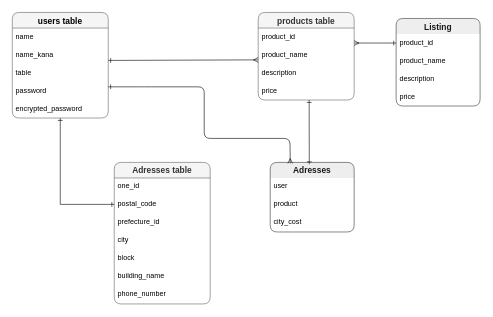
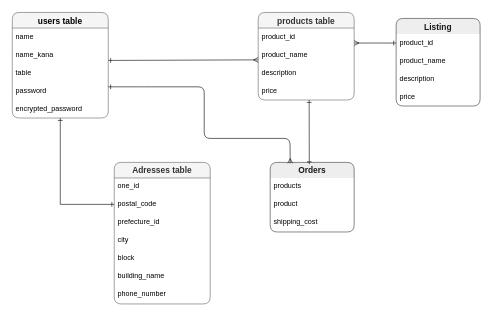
  <mxCell id="0" />
  <mxCell id="1" parent="0" />
  <mxCell id="2" value="users table" style="swimlane;fontStyle=1;childLayout=stackLayout;horizontal=1;startSize=26;horizontalStack=0;resizeParent=1;resizeParentMax=0;resizeLast=0;collapsible=1;marginBottom=0;align=center;fontSize=14;rounded=1;fillColor=#f5f5f5;fontColor=#000000;strokeColor=#666666;" parent="1" vertex="1"><mxGeometry x="20" y="20" width="160" height="176" as="geometry" /></mxCell>
  <mxCell id="3" value="name" style="text;strokeColor=none;fillColor=none;spacingLeft=4;spacingRight=4;overflow=hidden;rotatable=0;points=[[0,0.5],[1,0.5]];portConstraint=eastwest;fontSize=12;" parent="2" vertex="1"><mxGeometry y="26" width="160" height="30" as="geometry" /></mxCell>
  <mxCell id="4" value="name_kana" style="text;strokeColor=none;fillColor=none;spacingLeft=4;spacingRight=4;overflow=hidden;rotatable=0;points=[[0,0.5],[1,0.5]];portConstraint=eastwest;fontSize=12;" parent="2" vertex="1"><mxGeometry y="56" width="160" height="30" as="geometry" /></mxCell>
  <mxCell id="5" value="table" style="text;strokeColor=none;fillColor=none;spacingLeft=4;spacingRight=4;overflow=hidden;rotatable=0;points=[[0,0.5],[1,0.5]];portConstraint=eastwest;fontSize=12;" parent="2" vertex="1"><mxGeometry y="86" width="160" height="30" as="geometry" /></mxCell>
  <mxCell id="6" value="password" style="text;strokeColor=none;fillColor=none;spacingLeft=4;spacingRight=4;overflow=hidden;rotatable=0;points=[[0,0.5],[1,0.5]];portConstraint=eastwest;fontSize=12;" parent="2" vertex="1"><mxGeometry y="116" width="160" height="30" as="geometry" /></mxCell>
  <mxCell id="7" value="encrypted_password" style="text;strokeColor=none;fillColor=none;spacingLeft=4;spacingRight=4;overflow=hidden;rotatable=0;points=[[0,0.5],[1,0.5]];portConstraint=eastwest;fontSize=12;" parent="2" vertex="1"><mxGeometry y="146" width="160" height="30" as="geometry" /></mxCell>
  <mxCell id="8" value="products table" style="swimlane;fontStyle=1;childLayout=stackLayout;horizontal=1;startSize=26;horizontalStack=0;resizeParent=1;resizeParentMax=0;resizeLast=0;collapsible=1;marginBottom=0;align=center;fontSize=14;rounded=1;fontColor=#333333;fillColor=#f5f5f5;strokeColor=#666666;" parent="1" vertex="1"><mxGeometry x="430" y="20" width="160" height="146" as="geometry" /></mxCell>
  <mxCell id="9" value="product_id" style="text;strokeColor=none;fillColor=none;spacingLeft=4;spacingRight=4;overflow=hidden;rotatable=0;points=[[0,0.5],[1,0.5]];portConstraint=eastwest;fontSize=12;" parent="8" vertex="1"><mxGeometry y="26" width="160" height="30" as="geometry" /></mxCell>
  <mxCell id="10" value="product_name" style="text;strokeColor=none;fillColor=none;spacingLeft=4;spacingRight=4;overflow=hidden;rotatable=0;points=[[0,0.5],[1,0.5]];portConstraint=eastwest;fontSize=12;" parent="8" vertex="1"><mxGeometry y="56" width="160" height="30" as="geometry" /></mxCell>
  <mxCell id="11" value="description" style="text;strokeColor=none;fillColor=none;spacingLeft=4;spacingRight=4;overflow=hidden;rotatable=0;points=[[0,0.5],[1,0.5]];portConstraint=eastwest;fontSize=12;" parent="8" vertex="1"><mxGeometry y="86" width="160" height="30" as="geometry" /></mxCell>
  <mxCell id="12" value="price" style="text;strokeColor=none;fillColor=none;spacingLeft=4;spacingRight=4;overflow=hidden;rotatable=0;points=[[0,0.5],[1,0.5]];portConstraint=eastwest;fontSize=12;" parent="8" vertex="1"><mxGeometry y="116" width="160" height="30" as="geometry" /></mxCell>
  <mxCell id="13" value="Adresses table" style="swimlane;fontStyle=1;childLayout=stackLayout;horizontal=1;startSize=26;horizontalStack=0;resizeParent=1;resizeParentMax=0;resizeLast=0;collapsible=1;marginBottom=0;align=center;fontSize=14;rounded=1;fontColor=#333333;fillColor=#f5f5f5;strokeColor=#666666;" parent="1" vertex="1"><mxGeometry x="190" y="270" width="160" height="236" as="geometry" /></mxCell>
  <mxCell id="14" value="one_id" style="text;strokeColor=none;fillColor=none;spacingLeft=4;spacingRight=4;overflow=hidden;rotatable=0;points=[[0,0.5],[1,0.5]];portConstraint=eastwest;fontSize=12;" parent="13" vertex="1"><mxGeometry y="26" width="160" height="30" as="geometry" /></mxCell>
  <mxCell id="15" value="postal_code" style="text;strokeColor=none;fillColor=none;spacingLeft=4;spacingRight=4;overflow=hidden;rotatable=0;points=[[0,0.5],[1,0.5]];portConstraint=eastwest;fontSize=12;" parent="13" vertex="1"><mxGeometry y="56" width="160" height="30" as="geometry" /></mxCell>
  <mxCell id="16" value="prefecture_id" style="text;strokeColor=none;fillColor=none;spacingLeft=4;spacingRight=4;overflow=hidden;rotatable=0;points=[[0,0.5],[1,0.5]];portConstraint=eastwest;fontSize=12;" parent="13" vertex="1"><mxGeometry y="86" width="160" height="30" as="geometry" /></mxCell>
  <mxCell id="17" value="city " style="text;strokeColor=none;fillColor=none;spacingLeft=4;spacingRight=4;overflow=hidden;rotatable=0;points=[[0,0.5],[1,0.5]];portConstraint=eastwest;fontSize=12;" parent="13" vertex="1"><mxGeometry y="116" width="160" height="30" as="geometry" /></mxCell>
  <mxCell id="18" value="block" style="text;strokeColor=none;fillColor=none;spacingLeft=4;spacingRight=4;overflow=hidden;rotatable=0;points=[[0,0.5],[1,0.5]];portConstraint=eastwest;fontSize=12;" parent="13" vertex="1"><mxGeometry y="146" width="160" height="30" as="geometry" /></mxCell>
  <mxCell id="19" value="building_name" style="text;strokeColor=none;fillColor=none;spacingLeft=4;spacingRight=4;overflow=hidden;rotatable=0;points=[[0,0.5],[1,0.5]];portConstraint=eastwest;fontSize=12;" parent="13" vertex="1"><mxGeometry y="176" width="160" height="30" as="geometry" /></mxCell>
  <mxCell id="20" value="phone_number" style="text;strokeColor=none;fillColor=none;spacingLeft=4;spacingRight=4;overflow=hidden;rotatable=0;points=[[0,0.5],[1,0.5]];portConstraint=eastwest;fontSize=12;" parent="13" vertex="1"><mxGeometry y="206" width="160" height="30" as="geometry" /></mxCell>
  <mxCell id="21" value="" style="endArrow=ERmany;html=1;rounded=0;endFill=0;startArrow=ERone;startFill=0;entryX=0.001;entryY=0.768;entryDx=0;entryDy=0;entryPerimeter=0;" parent="1" target="10" edge="1"><mxGeometry relative="1" as="geometry"><mxPoint x="180" y="100" as="sourcePoint" /><mxPoint x="330" y="100" as="targetPoint" /></mxGeometry></mxCell>
  <mxCell id="22" value="" style="endArrow=ERone;html=1;rounded=0;startArrow=ERone;startFill=0;endFill=0;" parent="1" edge="1"><mxGeometry relative="1" as="geometry"><mxPoint x="100" y="196" as="sourcePoint" /><mxPoint x="190" y="340" as="targetPoint" /><Array as="points"><mxPoint x="100" y="340" /></Array></mxGeometry></mxCell>
- <mxCell id="23" value="Adresses" style="swimlane;fontStyle=1;childLayout=stackLayout;horizontal=1;startSize=26;horizontalStack=0;resizeParent=1;resizeParentMax=0;resizeLast=0;collapsible=1;marginBottom=0;align=center;fontSize=14;rounded=1;swimlaneLine=0;fillColor=#eeeeee;strokeColor=#36393d;perimeterSpacing=5;fontColor=#1A1A1A;" parent="1" vertex="1"><mxGeometry x="450" y="270" width="140" height="116" as="geometry" /></mxCell>
- <mxCell id="24" value="user" style="text;strokeColor=none;fillColor=none;spacingLeft=4;spacingRight=4;overflow=hidden;rotatable=0;points=[[0,0.5],[1,0.5]];portConstraint=eastwest;fontSize=12;" parent="23" vertex="1"><mxGeometry y="26" width="140" height="30" as="geometry" /></mxCell>
+ <mxCell id="23" value="Orders" style="swimlane;fontStyle=1;childLayout=stackLayout;horizontal=1;startSize=26;horizontalStack=0;resizeParent=1;resizeParentMax=0;resizeLast=0;collapsible=1;marginBottom=0;align=center;fontSize=14;rounded=1;swimlaneLine=0;fillColor=#eeeeee;strokeColor=#36393d;perimeterSpacing=5;fontColor=#1A1A1A;" parent="1" vertex="1"><mxGeometry x="450" y="270" width="140" height="116" as="geometry" /></mxCell>
+ <mxCell id="24" value="products" style="text;strokeColor=none;fillColor=none;spacingLeft=4;spacingRight=4;overflow=hidden;rotatable=0;points=[[0,0.5],[1,0.5]];portConstraint=eastwest;fontSize=12;" parent="23" vertex="1"><mxGeometry y="26" width="140" height="30" as="geometry" /></mxCell>
  <mxCell id="25" value="product" style="text;strokeColor=none;fillColor=none;spacingLeft=4;spacingRight=4;overflow=hidden;rotatable=0;points=[[0,0.5],[1,0.5]];portConstraint=eastwest;fontSize=12;" parent="23" vertex="1"><mxGeometry y="56" width="140" height="30" as="geometry" /></mxCell>
- <mxCell id="26" value="city_cost" style="text;strokeColor=none;fillColor=none;spacingLeft=4;spacingRight=4;overflow=hidden;rotatable=0;points=[[0,0.5],[1,0.5]];portConstraint=eastwest;fontSize=12;" parent="23" vertex="1"><mxGeometry y="86" width="140" height="30" as="geometry" /></mxCell>
+ <mxCell id="26" value="shipping_cost" style="text;strokeColor=none;fillColor=none;spacingLeft=4;spacingRight=4;overflow=hidden;rotatable=0;points=[[0,0.5],[1,0.5]];portConstraint=eastwest;fontSize=12;" parent="23" vertex="1"><mxGeometry y="86" width="140" height="30" as="geometry" /></mxCell>
  <mxCell id="27" style="edgeStyle=none;html=1;entryX=0.468;entryY=0.064;entryDx=0;entryDy=0;fontColor=#1A1A1A;endArrow=ERone;endFill=0;startArrow=ERone;startFill=0;entryPerimeter=0;" parent="1" target="23" edge="1"><mxGeometry relative="1" as="geometry"><mxPoint x="515" y="166" as="sourcePoint" /><mxPoint x="514.65" y="259.512" as="targetPoint" /><Array as="points"><mxPoint x="515" y="176" /></Array></mxGeometry></mxCell>
  <mxCell id="28" value="← belongs_to : user" style="text;strokeColor=none;fillColor=none;spacingLeft=4;spacingRight=4;overflow=hidden;rotatable=0;points=[[0,0.5],[1,0.5]];portConstraint=eastwest;fontSize=8;rounded=1;labelBackgroundColor=none;strokeWidth=1;fontColor=#FFFFFF;fontStyle=1" parent="1" vertex="1"><mxGeometry x="250" y="80" width="90" height="20" as="geometry" /></mxCell>
  <mxCell id="29" value="belongs_to : products↑" style="text;strokeColor=none;fillColor=none;spacingLeft=4;spacingRight=4;overflow=hidden;rotatable=0;points=[[0,0.5],[1,0.5]];portConstraint=eastwest;fontSize=8;rounded=1;labelBackgroundColor=none;strokeWidth=1;fontColor=#ffffff;fontStyle=1" parent="1" vertex="1"><mxGeometry x="537" y="180" width="98" height="30" as="geometry" /></mxCell>
  <mxCell id="30" value="has_one :addreses↓" style="text;strokeColor=none;fillColor=none;spacingLeft=4;spacingRight=4;overflow=hidden;rotatable=0;points=[[0,0.5],[1,0.5]];portConstraint=eastwest;fontSize=8;rounded=1;labelBackgroundColor=none;strokeWidth=1;fontColor=#FFFFFF;fontStyle=1" parent="1" vertex="1"><mxGeometry x="431" y="244" width="110" height="20" as="geometry" /></mxCell>
  <mxCell id="31" value="←belongs_to : user " style="text;strokeColor=none;fillColor=none;spacingLeft=4;spacingRight=4;overflow=hidden;rotatable=0;points=[[0,0.5],[1,0.5]];portConstraint=eastwest;fontSize=8;rounded=1;labelBackgroundColor=none;strokeWidth=1;fontColor=#FFFFFF;fontStyle=1" parent="1" vertex="1"><mxGeometry x="110" y="210" width="90" height="20" as="geometry" /></mxCell>
  <mxCell id="32" value="has_many : orders→" style="text;strokeColor=none;fillColor=none;spacingLeft=4;spacingRight=4;overflow=hidden;rotatable=0;points=[[0,0.5],[1,0.5]];portConstraint=eastwest;fontSize=8;rounded=1;labelBackgroundColor=none;strokeWidth=1;fontColor=#FFFFFF;fontStyle=1" parent="1" vertex="1"><mxGeometry x="80" y="350" width="90" height="20" as="geometry" /></mxCell>
  <mxCell id="33" value="←belongs_to : user " style="text;strokeColor=none;fillColor=none;spacingLeft=4;spacingRight=4;overflow=hidden;rotatable=0;points=[[0,0.5],[1,0.5]];portConstraint=eastwest;fontSize=8;rounded=1;labelBackgroundColor=none;strokeWidth=1;fontColor=#FFFFFF;fontStyle=1" parent="1" vertex="1"><mxGeometry x="190" y="120" width="90" height="20" as="geometry" /></mxCell>
  <mxCell id="34" style="edgeStyle=none;rounded=1;html=1;exitX=1;exitY=0.5;exitDx=0;exitDy=0;fontSize=8;fontColor=#a0cc00;startArrow=ERone;startFill=0;endArrow=ERmany;endFill=0;entryX=0.256;entryY=0.053;entryDx=0;entryDy=0;entryPerimeter=0;" parent="1" target="23" edge="1"><mxGeometry relative="1" as="geometry"><mxPoint x="383.4" y="343.28" as="targetPoint" /><Array as="points"><mxPoint x="240" y="144" /><mxPoint x="340" y="144" /><mxPoint x="340" y="230" /><mxPoint x="483" y="230" /></Array><mxPoint x="180" y="144" as="sourcePoint" /></mxGeometry></mxCell>
  <mxCell id="35" value=" has_many : orders→" style="text;strokeColor=none;fillColor=none;spacingLeft=4;spacingRight=4;overflow=hidden;rotatable=0;points=[[0,0.5],[1,0.5]];portConstraint=eastwest;fontSize=8;rounded=1;labelBackgroundColor=none;strokeWidth=1;fontColor=#FFFFFF;fontStyle=1" parent="1" vertex="1"><mxGeometry x="360" y="210" width="100" height="20" as="geometry" /></mxCell>
  <mxCell id="36" value="←belongs_to : user " style="text;strokeColor=none;fillColor=none;spacingLeft=4;spacingRight=4;overflow=hidden;rotatable=0;points=[[0,0.5],[1,0.5]];portConstraint=eastwest;fontSize=8;rounded=1;labelBackgroundColor=none;strokeWidth=1;fontColor=#FFFFFF;fontStyle=1" parent="1" vertex="1"><mxGeometry x="190" y="120" width="90" height="20" as="geometry" /></mxCell>
  <mxCell id="37" value="Listing" style="swimlane;fontStyle=1;childLayout=stackLayout;horizontal=1;startSize=26;horizontalStack=0;resizeParent=1;resizeParentMax=0;resizeLast=0;collapsible=1;marginBottom=0;align=center;fontSize=14;rounded=1;swimlaneLine=0;fillColor=#eeeeee;strokeColor=#36393d;perimeterSpacing=5;fontColor=#1A1A1A;" parent="1" vertex="1"><mxGeometry x="660" y="30" width="140" height="146" as="geometry" /></mxCell>
  <mxCell id="38" value="product_id" style="text;strokeColor=none;fillColor=none;spacingLeft=4;spacingRight=4;overflow=hidden;rotatable=0;points=[[0,0.5],[1,0.5]];portConstraint=eastwest;fontSize=12;" parent="37" vertex="1"><mxGeometry y="26" width="140" height="30" as="geometry" /></mxCell>
  <mxCell id="39" value="product_name" style="text;strokeColor=none;fillColor=none;spacingLeft=4;spacingRight=4;overflow=hidden;rotatable=0;points=[[0,0.5],[1,0.5]];portConstraint=eastwest;fontSize=12;" parent="37" vertex="1"><mxGeometry y="56" width="140" height="30" as="geometry" /></mxCell>
  <mxCell id="40" value="description" style="text;strokeColor=none;fillColor=none;spacingLeft=4;spacingRight=4;overflow=hidden;rotatable=0;points=[[0,0.5],[1,0.5]];portConstraint=eastwest;fontSize=12;" parent="37" vertex="1"><mxGeometry y="86" width="140" height="30" as="geometry" /></mxCell>
  <mxCell id="41" value="price" style="text;strokeColor=none;fillColor=none;spacingLeft=4;spacingRight=4;overflow=hidden;rotatable=0;points=[[0,0.5],[1,0.5]];portConstraint=eastwest;fontSize=12;" parent="37" vertex="1"><mxGeometry y="116" width="140" height="30" as="geometry" /></mxCell>
  <mxCell id="42" style="edgeStyle=orthogonalEdgeStyle;html=1;exitX=0;exitY=0.5;exitDx=0;exitDy=0;entryX=1;entryY=0.5;entryDx=0;entryDy=0;fontColor=#1A1A1A;startArrow=ERone;startFill=0;endArrow=ERmany;endFill=0;" parent="1" source="38" edge="1"><mxGeometry relative="1" as="geometry"><mxPoint x="590" y="71" as="targetPoint" /></mxGeometry></mxCell>
